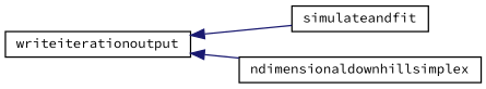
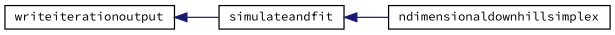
  digraph {
    fontname="Source Code Pro"
    rankdir=LR
    node [color=black fillcolor=white fontname="Source Code Pro" fontsize=10 shape=record style=filled]
    edge [color=midnightblue dir=back fontname="Source Code Pro" fontsize=10 labelfontname=Helvetica labelfontsize=10 style=solid]
    n1 [height=0.2 label=writeiterationoutput width=0.4]
    n2 [height=0.2 label=simulateandfit width=0.4]
    n3 [height=0.2 label=ndimensionaldownhillsimplex width=0.4]
    n1 -> n2
-   n1 -> n3
+   n2 -> n3
  }
